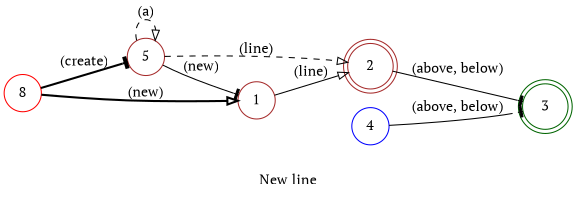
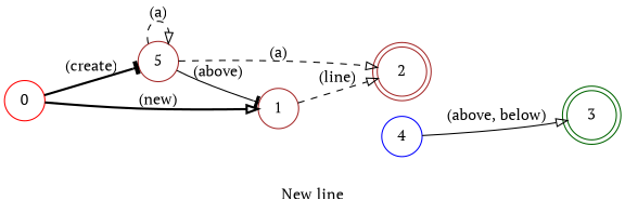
  digraph {
    desc="Creates a new line above or below the current line"
    examples="\n        create line,\n        create a line,\n        create line above,\n        create line below\n    "
    fontname="PT Serif"
    label="New line"
    lang="en-US"
    langName=English
    rankdir=LR
    title="New line"
    node [color=brown fontname="PT Serif" shape=circle]
    edge [arrowhead=onormal fontname="PT Serif" style=solid]
-   0 [color=red label=8]
+   0 [color=red]
    5
    1
    2 [shape=doublecircle]
    4 [color=blue]
    3 [color=darkgreen shape=doublecircle]
    subgraph sub_1 {
      0
      5
    }
    subgraph sub_2 {
      5
      1
    }
    subgraph sub_3 {
      2
      4
    }
    0 -> 5 [arrowhead=tee label="(create)" style=bold]
    0 -> 1 [label="(new)" style=bold]
    5 -> 5 [label="(a)" style=dashed]
-   5 -> 1 [arrowhead=tee label="(new)"]
-   5 -> 2 [label="(line)" style=dashed]
-   1 -> 2 [label="(line)"]
-   2 -> 3 [arrowhead=tee label="(above, below)" store=position]
-   4 -> 3 [arrowhead=tee label="(above, below)" store=position]
+   5 -> 1 [arrowhead=tee label="(above)"]
+   5 -> 2 [label="(a)" style=dashed]
+   1 -> 2 [label="(line)" style=dashed]
+   4 -> 3 [label="(above, below)" store=position]
  }
